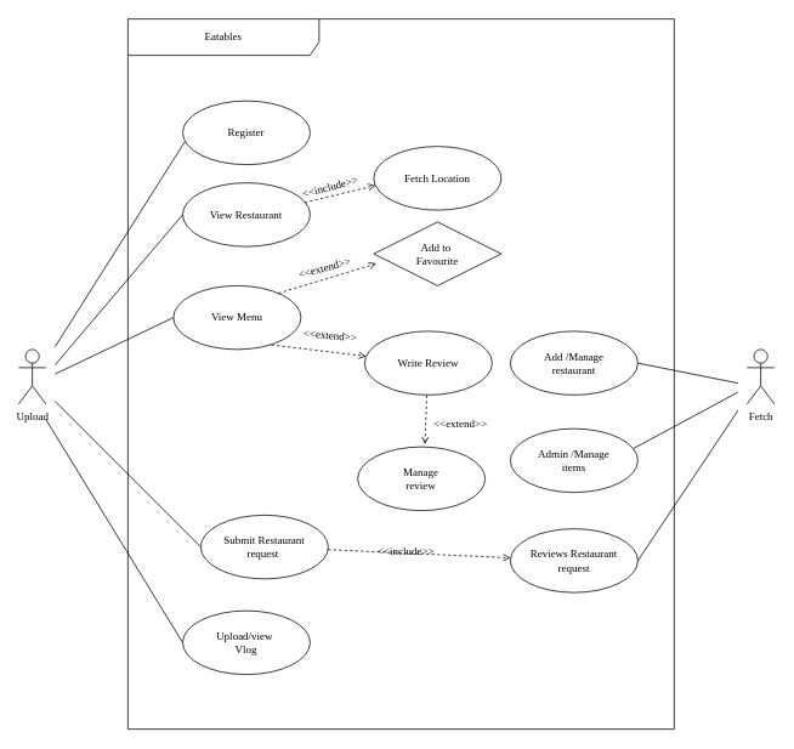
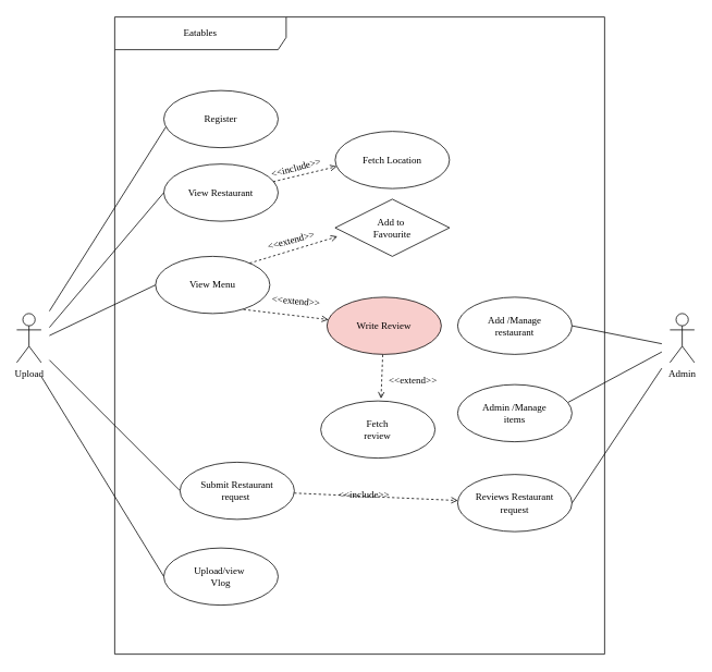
  <mxCell id="0" />
  <mxCell id="1" parent="0" />
  <mxCell id="2" value="Upload" style="shape=umlActor;verticalLabelPosition=bottom;verticalAlign=top;html=1;fontFamily=Poppins;fontSource=https%3A%2F%2Ffonts.googleapis.com%2Fcss%3Ffamily%3DPoppins;" parent="1" vertex="1"><mxGeometry x="20" y="383" width="30" height="60" as="geometry" /></mxCell>
- <mxCell id="3" value="Fetch" style="shape=umlActor;verticalLabelPosition=bottom;verticalAlign=top;html=1;fontFamily=Poppins;fontSource=https%3A%2F%2Ffonts.googleapis.com%2Fcss%3Ffamily%3DPoppins;" parent="1" vertex="1"><mxGeometry x="820" y="383" width="30" height="60" as="geometry" /></mxCell>
+ <mxCell id="3" value="Admin" style="shape=umlActor;verticalLabelPosition=bottom;verticalAlign=top;html=1;fontFamily=Poppins;fontSource=https%3A%2F%2Ffonts.googleapis.com%2Fcss%3Ffamily%3DPoppins;" parent="1" vertex="1"><mxGeometry x="820" y="383" width="30" height="60" as="geometry" /></mxCell>
  <mxCell id="4" value="View Restaurant" style="ellipse;whiteSpace=wrap;html=1;fontFamily=Poppins;fontSource=https%3A%2F%2Ffonts.googleapis.com%2Fcss%3Ffamily%3DPoppins;" parent="1" vertex="1"><mxGeometry x="200.15" y="200" width="140" height="70" as="geometry" /></mxCell>
  <mxCell id="5" value="View Menu" style="ellipse;whiteSpace=wrap;html=1;fontFamily=Poppins;fontSource=https%3A%2F%2Ffonts.googleapis.com%2Fcss%3Ffamily%3DPoppins;" parent="1" vertex="1"><mxGeometry x="190" y="313" width="140" height="70" as="geometry" /></mxCell>
  <mxCell id="6" value="Upload/view&amp;nbsp;&lt;br&gt;Vlog" style="ellipse;whiteSpace=wrap;html=1;fontFamily=Poppins;fontSource=https%3A%2F%2Ffonts.googleapis.com%2Fcss%3Ffamily%3DPoppins;" parent="1" vertex="1"><mxGeometry x="200.15" y="670" width="140" height="70" as="geometry" /></mxCell>
  <mxCell id="7" value="Fetch Location" style="ellipse;whiteSpace=wrap;html=1;fontFamily=Poppins;fontSource=https%3A%2F%2Ffonts.googleapis.com%2Fcss%3Ffamily%3DPoppins;" parent="1" vertex="1"><mxGeometry x="410" y="160" width="140" height="70" as="geometry" /></mxCell>
  <mxCell id="8" value="Add /Manage&lt;br style=&quot;border-color: var(--border-color);&quot;&gt;restaurant" style="ellipse;whiteSpace=wrap;html=1;fontFamily=Poppins;fontSource=https%3A%2F%2Ffonts.googleapis.com%2Fcss%3Ffamily%3DPoppins;" parent="1" vertex="1"><mxGeometry x="560" y="363" width="140" height="70" as="geometry" /></mxCell>
  <mxCell id="9" value="" style="endArrow=none;html=1;rounded=0;entryX=0;entryY=0.5;entryDx=0;entryDy=0;fontFamily=Poppins;fontSource=https%3A%2F%2Ffonts.googleapis.com%2Fcss%3Ffamily%3DPoppins;" parent="1" target="4" edge="1"><mxGeometry width="50" height="50" relative="1" as="geometry"><mxPoint x="60" y="400" as="sourcePoint" /><mxPoint x="261" y="145" as="targetPoint" /></mxGeometry></mxCell>
  <mxCell id="10" value="" style="endArrow=none;html=1;rounded=0;entryX=0;entryY=0.5;entryDx=0;entryDy=0;fontFamily=Poppins;fontSource=https%3A%2F%2Ffonts.googleapis.com%2Fcss%3Ffamily%3DPoppins;" parent="1" target="5" edge="1"><mxGeometry width="50" height="50" relative="1" as="geometry"><mxPoint x="60" y="410" as="sourcePoint" /><mxPoint x="260" y="255" as="targetPoint" /></mxGeometry></mxCell>
  <mxCell id="11" value="" style="endArrow=none;html=1;rounded=0;entryX=0;entryY=0.5;entryDx=0;entryDy=0;fontFamily=Poppins;fontSource=https%3A%2F%2Ffonts.googleapis.com%2Fcss%3Ffamily%3DPoppins;" parent="1" target="25" edge="1"><mxGeometry width="50" height="50" relative="1" as="geometry"><mxPoint x="60" y="440" as="sourcePoint" /><mxPoint x="261" y="355" as="targetPoint" /></mxGeometry></mxCell>
  <mxCell id="12" value="" style="endArrow=none;html=1;rounded=0;entryX=0;entryY=0.5;entryDx=0;entryDy=0;fontFamily=Poppins;fontSource=https%3A%2F%2Ffonts.googleapis.com%2Fcss%3Ffamily%3DPoppins;" parent="1" target="6" edge="1"><mxGeometry width="50" height="50" relative="1" as="geometry"><mxPoint x="50" y="460" as="sourcePoint" /><mxPoint x="260" y="565" as="targetPoint" /></mxGeometry></mxCell>
  <mxCell id="13" value="" style="html=1;verticalAlign=bottom;labelBackgroundColor=none;endArrow=open;endFill=0;dashed=1;rounded=0;exitX=0.956;exitY=0.308;exitDx=0;exitDy=0;exitPerimeter=0;entryX=0.014;entryY=0.614;entryDx=0;entryDy=0;entryPerimeter=0;fontFamily=Poppins;fontSource=https%3A%2F%2Ffonts.googleapis.com%2Fcss%3Ffamily%3DPoppins;" parent="1" source="4" target="7" edge="1"><mxGeometry width="160" relative="1" as="geometry"><mxPoint x="287" y="175" as="sourcePoint" /><mxPoint x="431" y="127" as="targetPoint" /></mxGeometry></mxCell>
  <mxCell id="14" value="&amp;lt;&amp;lt;include&amp;gt;&amp;gt;" style="text;html=1;align=center;verticalAlign=middle;resizable=0;points=[];autosize=1;strokeColor=none;fillColor=none;rotation=-15;fontFamily=Poppins;fontSource=https%3A%2F%2Ffonts.googleapis.com%2Fcss%3Ffamily%3DPoppins;" parent="1" vertex="1"><mxGeometry x="317.06" y="190" width="90" height="30" as="geometry" /></mxCell>
  <mxCell id="15" value="" style="endArrow=none;html=1;rounded=0;exitX=1;exitY=0.5;exitDx=0;exitDy=0;fontFamily=Poppins;fontSource=https%3A%2F%2Ffonts.googleapis.com%2Fcss%3Ffamily%3DPoppins;" parent="1" source="8" edge="1"><mxGeometry width="50" height="50" relative="1" as="geometry"><mxPoint x="640" y="400" as="sourcePoint" /><mxPoint x="810" y="420" as="targetPoint" /></mxGeometry></mxCell>
  <mxCell id="16" value="" style="endArrow=none;html=1;rounded=0;exitX=0.965;exitY=0.312;exitDx=0;exitDy=0;exitPerimeter=0;fontFamily=Poppins;fontSource=https%3A%2F%2Ffonts.googleapis.com%2Fcss%3Ffamily%3DPoppins;" parent="1" source="28" edge="1"><mxGeometry width="50" height="50" relative="1" as="geometry"><mxPoint x="664" y="379" as="sourcePoint" /><mxPoint x="810" y="430" as="targetPoint" /><Array as="points"><mxPoint x="810" y="430" /></Array></mxGeometry></mxCell>
  <mxCell id="17" value="Register" style="ellipse;whiteSpace=wrap;html=1;fontFamily=Poppins;fontSource=https%3A%2F%2Ffonts.googleapis.com%2Fcss%3Ffamily%3DPoppins;" parent="1" vertex="1"><mxGeometry x="200.15" y="110" width="140" height="70" as="geometry" /></mxCell>
  <mxCell id="18" value="" style="endArrow=none;html=1;rounded=0;entryX=0.018;entryY=0.636;entryDx=0;entryDy=0;entryPerimeter=0;fontFamily=Poppins;fontSource=https%3A%2F%2Ffonts.googleapis.com%2Fcss%3Ffamily%3DPoppins;" parent="1" target="17" edge="1"><mxGeometry width="50" height="50" relative="1" as="geometry"><mxPoint x="60" y="380" as="sourcePoint" /><mxPoint x="374" y="218" as="targetPoint" /></mxGeometry></mxCell>
  <mxCell id="19" value="Reviews Restaurant&lt;br&gt;request&lt;br&gt;" style="ellipse;whiteSpace=wrap;html=1;fontFamily=Poppins;fontSource=https%3A%2F%2Ffonts.googleapis.com%2Fcss%3Ffamily%3DPoppins;" parent="1" vertex="1"><mxGeometry x="560" y="580" width="140" height="70" as="geometry" /></mxCell>
  <mxCell id="20" value="" style="endArrow=none;html=1;rounded=0;exitX=1;exitY=0.5;exitDx=0;exitDy=0;fontFamily=Poppins;fontSource=https%3A%2F%2Ffonts.googleapis.com%2Fcss%3Ffamily%3DPoppins;" parent="1" source="19" edge="1"><mxGeometry width="50" height="50" relative="1" as="geometry"><mxPoint x="655" y="522" as="sourcePoint" /><mxPoint x="810" y="450" as="targetPoint" /></mxGeometry></mxCell>
  <mxCell id="21" value="" style="html=1;verticalAlign=bottom;labelBackgroundColor=none;endArrow=open;endFill=0;dashed=1;rounded=0;fontFamily=Poppins;fontSource=https%3A%2F%2Ffonts.googleapis.com%2Fcss%3Ffamily%3DPoppins;" edge="1" parent="1" source="25" target="19"><mxGeometry width="160" relative="1" as="geometry"><mxPoint x="374.02" y="349.72" as="sourcePoint" /><mxPoint x="559.16" y="560.87" as="targetPoint" /></mxGeometry></mxCell>
  <mxCell id="22" value="" style="html=1;verticalAlign=bottom;labelBackgroundColor=none;endArrow=open;endFill=0;dashed=1;rounded=0;exitX=0.769;exitY=0.929;exitDx=0;exitDy=0;fontFamily=Poppins;fontSource=https%3A%2F%2Ffonts.googleapis.com%2Fcss%3Ffamily%3DPoppins;exitPerimeter=0;" edge="1" parent="1" source="5" target="27"><mxGeometry width="160" relative="1" as="geometry"><mxPoint x="347" y="348" as="sourcePoint" /><mxPoint x="435" y="328" as="targetPoint" /></mxGeometry></mxCell>
  <mxCell id="23" value="Eatables" style="shape=umlFrame;whiteSpace=wrap;html=1;pointerEvents=0;width=210;height=40;fontFamily=Poppins;fontSource=https%3A%2F%2Ffonts.googleapis.com%2Fcss%3Ffamily%3DPoppins;" parent="1" vertex="1"><mxGeometry x="140" y="20" width="600" height="780" as="geometry" /></mxCell>
  <mxCell id="24" value="&amp;lt;&amp;lt;include&amp;gt;&amp;gt;" style="text;html=1;align=center;verticalAlign=middle;resizable=0;points=[];autosize=1;strokeColor=none;fillColor=none;rotation=0;fontFamily=Poppins;fontSource=https%3A%2F%2Ffonts.googleapis.com%2Fcss%3Ffamily%3DPoppins;" vertex="1" parent="1"><mxGeometry x="400" y="590" width="90" height="30" as="geometry" /></mxCell>
  <mxCell id="25" value="Submit Restaurant&lt;br&gt;request&amp;nbsp;" style="ellipse;whiteSpace=wrap;html=1;fontFamily=Poppins;fontSource=https%3A%2F%2Ffonts.googleapis.com%2Fcss%3Ffamily%3DPoppins;" parent="1" vertex="1"><mxGeometry x="220" y="565" width="140" height="70" as="geometry" /></mxCell>
- <mxCell id="26" value="Manage &lt;br&gt;review" style="ellipse;whiteSpace=wrap;html=1;fontFamily=Poppins;fontSource=https%3A%2F%2Ffonts.googleapis.com%2Fcss%3Ffamily%3DPoppins;" parent="1" vertex="1"><mxGeometry x="392.35" y="490" width="140" height="70" as="geometry" /></mxCell>
- <mxCell id="27" value="Write Review" style="ellipse;whiteSpace=wrap;html=1;fontFamily=Poppins;fontSource=https%3A%2F%2Ffonts.googleapis.com%2Fcss%3Ffamily%3DPoppins;" parent="1" vertex="1"><mxGeometry x="400" y="363" width="140" height="70" as="geometry" /></mxCell>
+ <mxCell id="26" value="Fetch &lt;br&gt;review" style="ellipse;whiteSpace=wrap;html=1;fontFamily=Poppins;fontSource=https%3A%2F%2Ffonts.googleapis.com%2Fcss%3Ffamily%3DPoppins;" parent="1" vertex="1"><mxGeometry x="392.35" y="490" width="140" height="70" as="geometry" /></mxCell>
+ <mxCell id="27" value="Write Review" style="ellipse;whiteSpace=wrap;html=1;fontFamily=Poppins;fontSource=https%3A%2F%2Ffonts.googleapis.com%2Fcss%3Ffamily%3DPoppins;fillColor=#f8cecc;" parent="1" vertex="1"><mxGeometry x="400" y="363" width="140" height="70" as="geometry" /></mxCell>
  <mxCell id="28" value="Admin /Manage&lt;br&gt;items" style="ellipse;whiteSpace=wrap;html=1;fontFamily=Poppins;fontSource=https%3A%2F%2Ffonts.googleapis.com%2Fcss%3Ffamily%3DPoppins;" parent="1" vertex="1"><mxGeometry x="560" y="470" width="140" height="70" as="geometry" /></mxCell>
  <mxCell id="29" value="Add to&amp;nbsp;&lt;br&gt;Favourite" style="rhombus;whiteSpace=wrap;html=1;fontFamily=Poppins;fontSource=https%3A%2F%2Ffonts.googleapis.com%2Fcss%3Ffamily%3DPoppins;" parent="1" vertex="1"><mxGeometry x="410" y="243" width="140" height="70" as="geometry" /></mxCell>
  <mxCell id="30" value="" style="group;rotation=0;" vertex="1" connectable="0" parent="1"><mxGeometry x="307.65" y="270" width="84.7" height="40.28" as="geometry" /></mxCell>
  <mxCell id="31" value="&amp;lt;&amp;lt;extend&amp;gt;&amp;gt;" style="text;html=1;align=center;verticalAlign=middle;resizable=0;points=[];autosize=1;strokeColor=none;fillColor=none;rotation=-15;fontFamily=Poppins;fontSource=https%3A%2F%2Ffonts.googleapis.com%2Fcss%3Ffamily%3DPoppins;" parent="30" vertex="1"><mxGeometry x="3" y="9" width="90" height="30" as="geometry" /></mxCell>
  <mxCell id="32" value="" style="html=1;verticalAlign=bottom;labelBackgroundColor=none;endArrow=open;endFill=0;dashed=1;rounded=0;entryX=0.02;entryY=0.653;entryDx=0;entryDy=0;entryPerimeter=0;exitX=0.823;exitY=0.119;exitDx=0;exitDy=0;fontFamily=Poppins;fontSource=https%3A%2F%2Ffonts.googleapis.com%2Fcss%3Ffamily%3DPoppins;exitPerimeter=0;" parent="1" source="5" target="29" edge="1"><mxGeometry width="160" relative="1" as="geometry"><mxPoint x="320" y="363" as="sourcePoint" /><mxPoint x="401.96" y="310.12" as="targetPoint" /></mxGeometry></mxCell>
  <mxCell id="33" value="&amp;lt;&amp;lt;extend&amp;gt;&amp;gt;" style="text;html=1;align=center;verticalAlign=middle;resizable=0;points=[];autosize=1;strokeColor=none;fillColor=none;rotation=5;fontFamily=Poppins;fontSource=https%3A%2F%2Ffonts.googleapis.com%2Fcss%3Ffamily%3DPoppins;" vertex="1" parent="1"><mxGeometry x="317.059" y="353" width="90" height="30" as="geometry" /></mxCell>
  <mxCell id="34" value="&amp;lt;&amp;lt;extend&amp;gt;&amp;gt;" style="text;html=1;align=center;verticalAlign=middle;resizable=0;points=[];autosize=1;strokeColor=none;fillColor=none;rotation=0;fontFamily=Poppins;fontSource=https%3A%2F%2Ffonts.googleapis.com%2Fcss%3Ffamily%3DPoppins;" vertex="1" parent="1"><mxGeometry x="459.999" y="450" width="90" height="30" as="geometry" /></mxCell>
  <mxCell id="35" value="" style="html=1;verticalAlign=bottom;labelBackgroundColor=none;endArrow=open;endFill=0;dashed=1;rounded=0;exitX=0.5;exitY=1;exitDx=0;exitDy=0;fontFamily=Poppins;fontSource=https%3A%2F%2Ffonts.googleapis.com%2Fcss%3Ffamily%3DPoppins;entryX=0.527;entryY=-0.04;entryDx=0;entryDy=0;entryPerimeter=0;" edge="1" parent="1" target="26"><mxGeometry width="160" relative="1" as="geometry"><mxPoint x="468.25" y="433.42" as="sourcePoint" /><mxPoint x="470.54" y="500" as="targetPoint" /></mxGeometry></mxCell>
